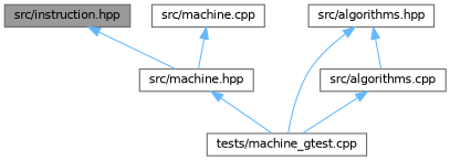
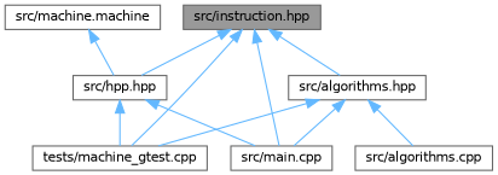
  digraph {
    node [color=grey40 fillcolor=white fontname=Helvetica fontsize=10 shape=box style=filled]
    edge [color=steelblue1 dir=back fontname=Helvetica fontsize=10 labelfontname=Helvetica labelfontsize=10 style=solid]
    n1 [color=gray40 fillcolor=grey60 fontcolor=black height=0.2 label="src/instruction.hpp" width=0.4]
    n2 [height=0.2 label="src/algorithms.hpp" width=0.4]
+   n3 [height=0.2 label="src/main.cpp" width=0.4]
    n4 [height=0.2 label="tests/machine_gtest.cpp" width=0.4]
-   n5 [height=0.2 label="src/machine.hpp" width=0.4]
+   n5 [height=0.2 label="src/hpp.hpp" width=0.4]
    n6 [height=0.2 label="src/algorithms.cpp" width=0.4]
-   n7 [height=0.2 label="src/machine.cpp" width=0.4]
-   n6 -> n4
+   n7 [height=0.2 label="src/machine.machine" width=0.4]
+   n1 -> n2
+   n1 -> n3
+   n1 -> n4
    n1 -> n5
+   n2 -> n3
    n2 -> n4
    n2 -> n6
+   n5 -> n3
    n5 -> n4
    n7 -> n5
  }
